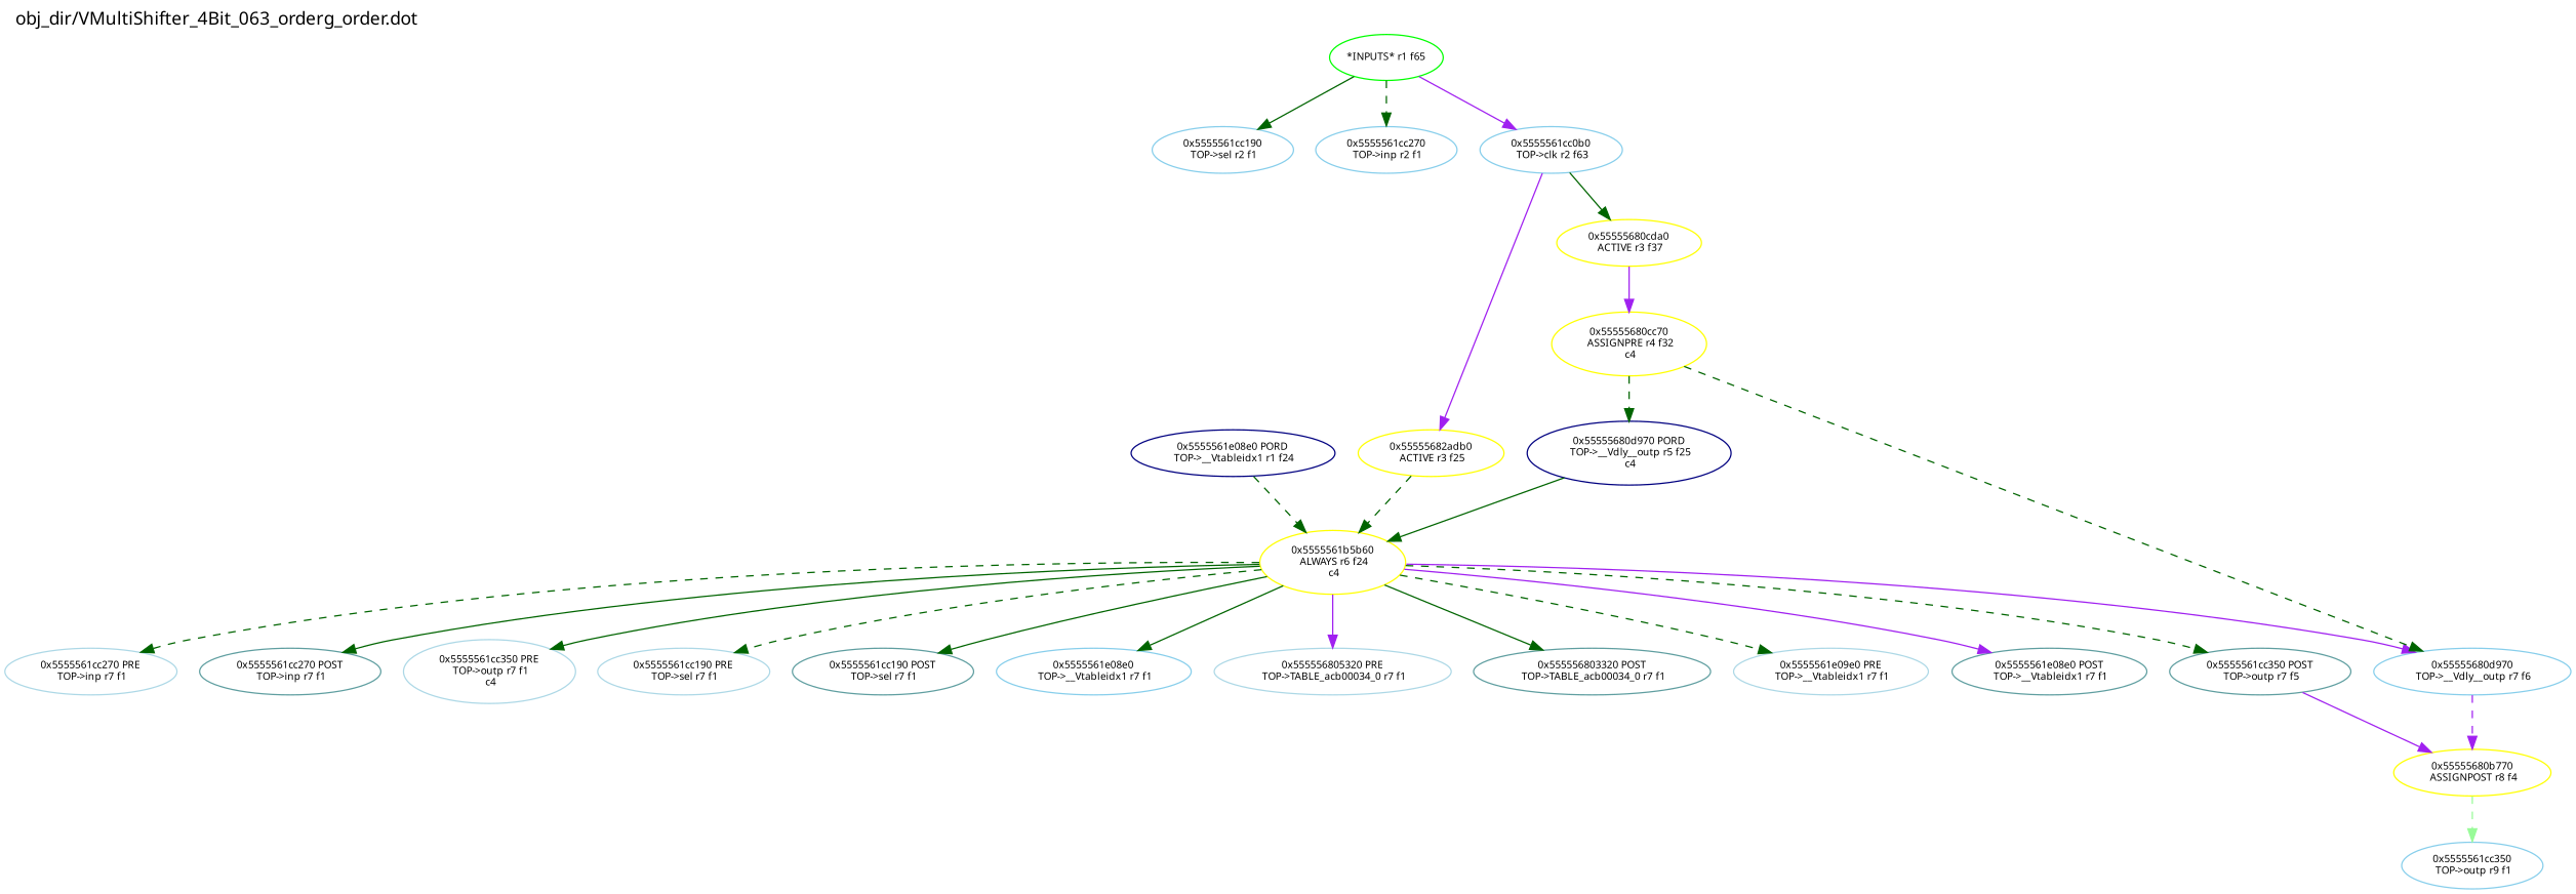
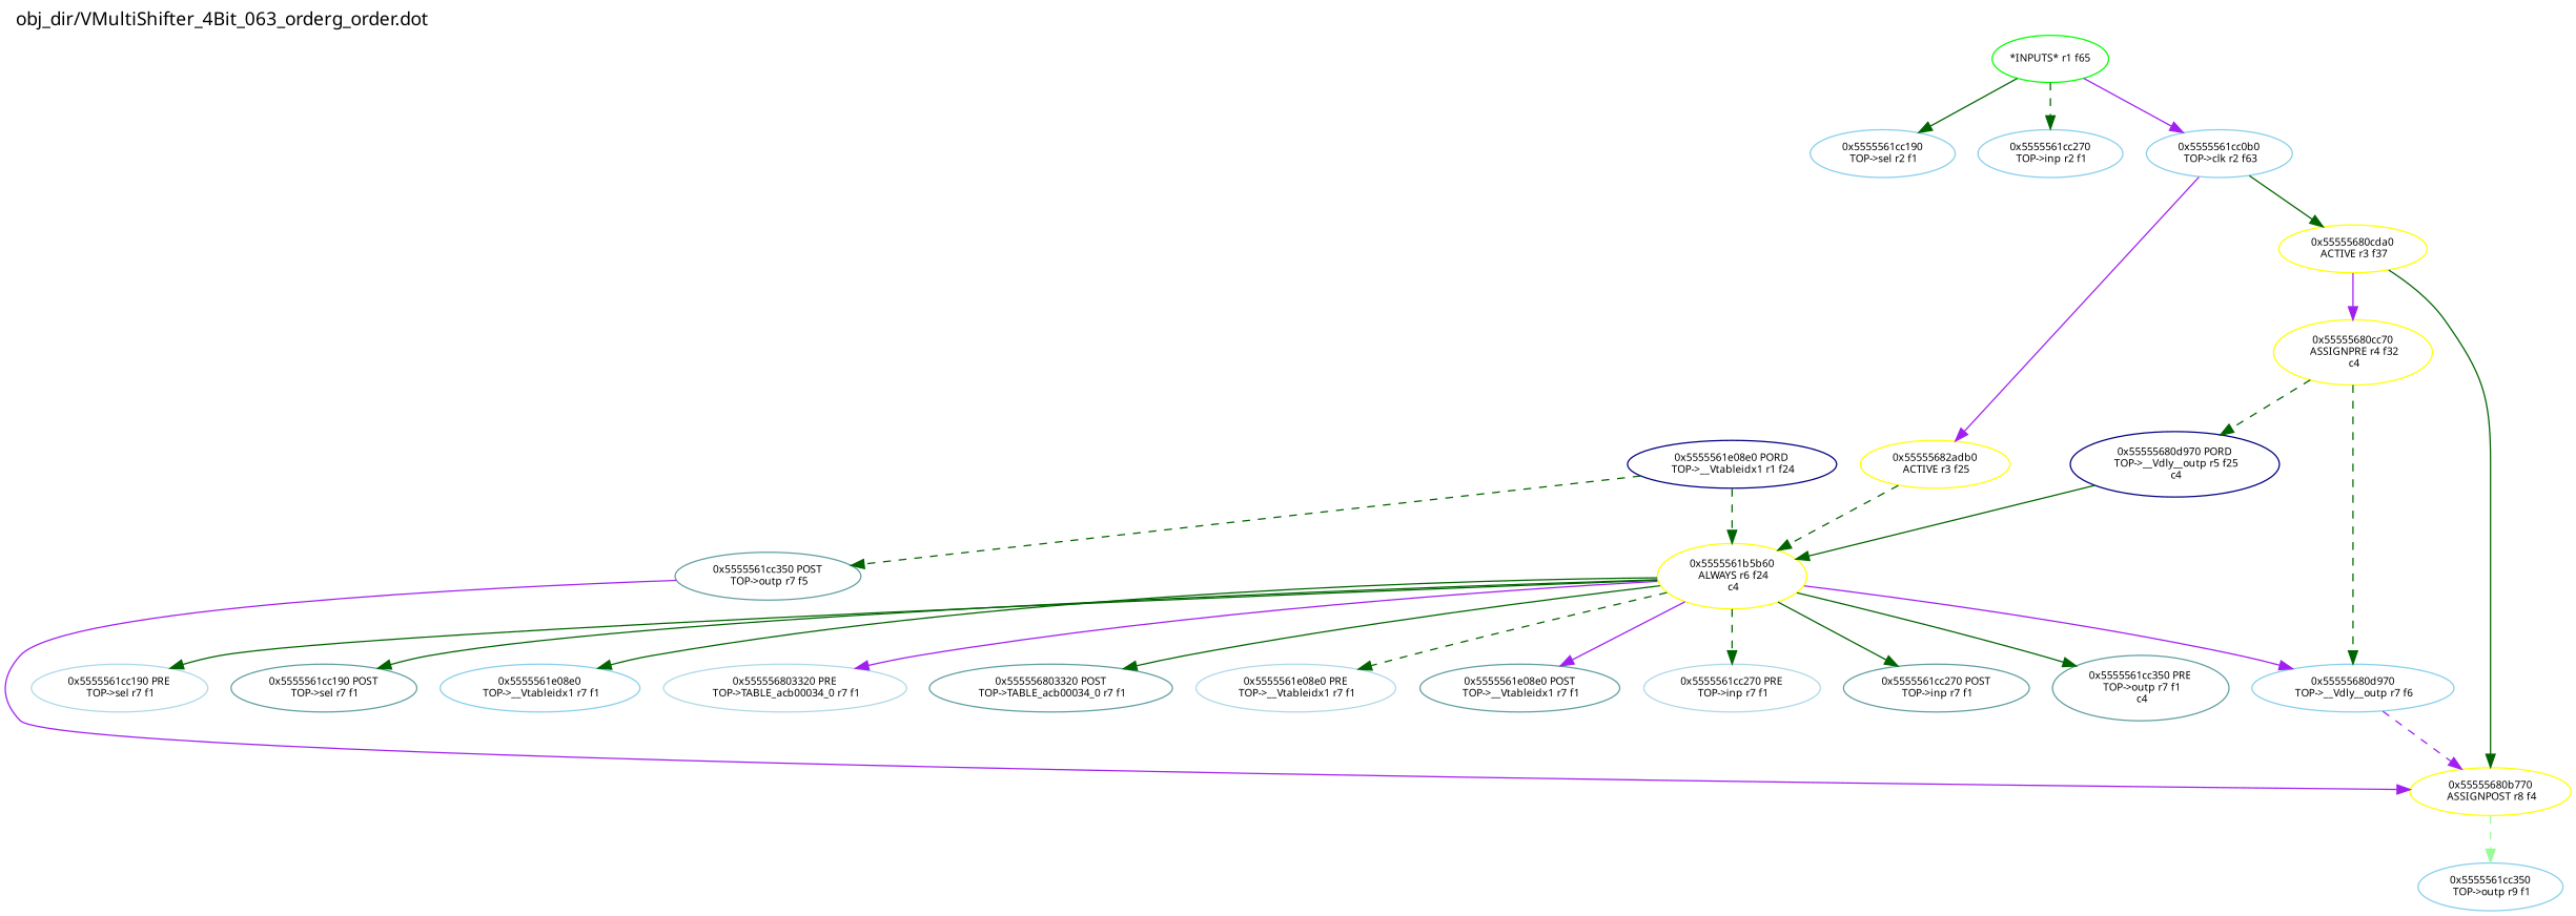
  digraph {
    fontname="Noto Sans"
    label="obj_dir/VMultiShifter_4Bit_063_orderg_order.dot"
    labeljust=l
    labelloc=t
    rankdir=TB
    node [color=skyblue fontname="Noto Sans" fontsize=8]
    edge [color=darkgreen fontname="Noto Sans" fontsize=8 style=solid weight=32]
    n1 [color=NavyBlue label="0x5555561e08e0 PORD\n TOP->__Vtableidx1 r1 f24"]
    n2 [color=yellow label="0x5555561b5b60\n ALWAYS r6 f24\n c4"]
    n3 [label="0x55555680d970\n TOP->__Vdly__outp r7 f6"]
    n4 [color=lightblue label="0x5555561cc270 PRE\n TOP->inp r7 f1"]
    n5 [color=CadetBlue label="0x5555561cc270 POST\n TOP->inp r7 f1"]
-   n6 [color=lightblue label="0x5555561cc350 PRE\n TOP->outp r7 f1\n c4"]
+   n6 [color=CadetBlue label="0x5555561cc350 PRE\n TOP->outp r7 f1\n c4"]
    n7 [color=lightblue label="0x5555561cc190 PRE\n TOP->sel r7 f1"]
    n8 [color=CadetBlue label="0x5555561cc190 POST\n TOP->sel r7 f1"]
    n9 [label="0x5555561e08e0\n TOP->__Vtableidx1 r7 f1"]
-   n10 [color=lightblue label="0x555556805320 PRE\n TOP->TABLE_acb00034_0 r7 f1"]
+   n10 [color=lightblue label="0x555556803320 PRE\n TOP->TABLE_acb00034_0 r7 f1"]
    n11 [color=CadetBlue label="0x555556803320 POST\n TOP->TABLE_acb00034_0 r7 f1"]
-   n12 [color=lightblue label="0x5555561e09e0 PRE\n TOP->__Vtableidx1 r7 f1"]
+   n12 [color=lightblue label="0x5555561e08e0 PRE\n TOP->__Vtableidx1 r7 f1"]
    n13 [color=CadetBlue label="0x5555561e08e0 POST\n TOP->__Vtableidx1 r7 f1"]
    n14 [color=CadetBlue label="0x5555561cc350 POST\n TOP->outp r7 f5"]
    n15 [color=green label="*INPUTS* r1 f65"]
    n16 [label="0x5555561cc190\n TOP->sel r2 f1"]
    n17 [label="0x5555561cc270\n TOP->inp r2 f1"]
    n18 [label="0x5555561cc0b0\n TOP->clk r2 f63"]
    n19 [color=yellow label="0x55555682adb0\n ACTIVE r3 f25"]
    n20 [color=yellow label="0x55555680cda0\n ACTIVE r3 f37"]
    n21 [color=yellow label="0x55555680cc70\n ASSIGNPRE r4 f32\n c4"]
    n22 [color=yellow label="0x55555680b770\n ASSIGNPOST r8 f4"]
    n23 [color=NavyBlue label="0x55555680d970 PORD\n TOP->__Vdly__outp r5 f25\n c4"]
    n24 [label="0x5555561cc350\n TOP->outp r9 f1"]
    n1 -> n2 [style=dashed]
    n2 -> n3 [color=purple]
    n2 -> n4 [style=dashed]
    n2 -> n5 [weight=2]
    n2 -> n6
-   n2 -> n7 [style=dashed]
+   n2 -> n7
    n2 -> n8 [weight=2]
    n2 -> n9
    n2 -> n10 [color=purple]
    n2 -> n11 [weight=2]
    n2 -> n12 [style=dashed]
    n2 -> n13 [color=purple weight=2]
-   n2 -> n14 [style=dashed weight=2]
+   n1 -> n14 [style=dashed weight=2]
    n3 -> n22 [color=purple style=dashed weight=8]
    n14 -> n22 [color=purple weight=2]
    n15 -> n16 [weight=1]
    n15 -> n17 [style=dashed weight=1]
    n15 -> n18 [color=purple weight=1]
    n18 -> n19 [color=purple weight=8]
    n18 -> n20 [weight=8]
    n19 -> n2 [style=dashed]
    n20 -> n21 [color=purple]
+   n20 -> n22
    n21 -> n3 [style=dashed]
    n21 -> n23 [style=dashed]
    n22 -> n24 [color=PaleGreen style=dashed weight=1]
    n23 -> n2
  }
